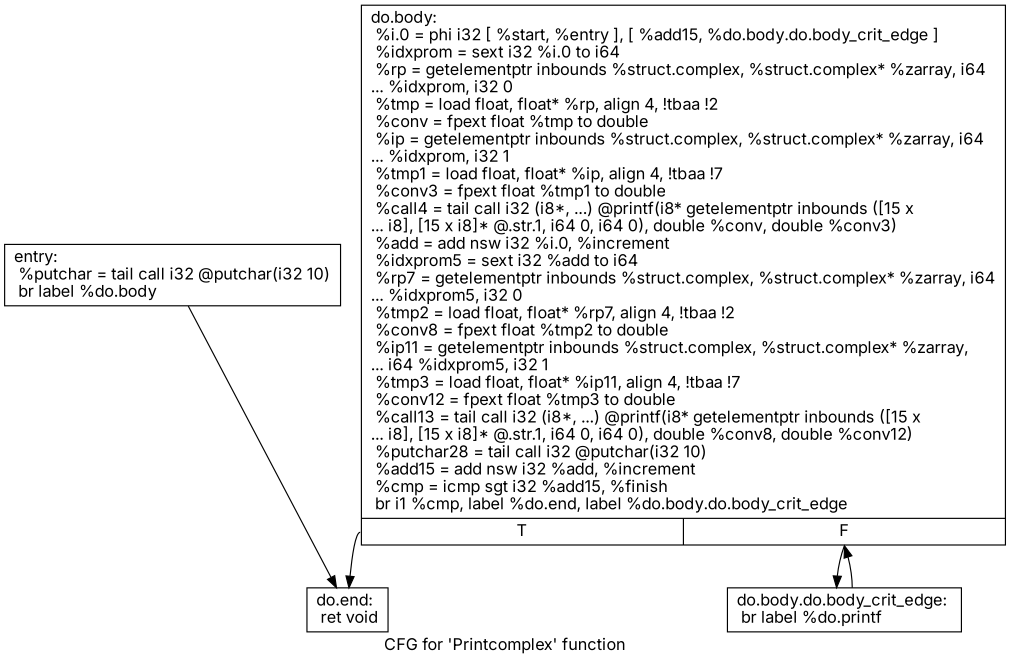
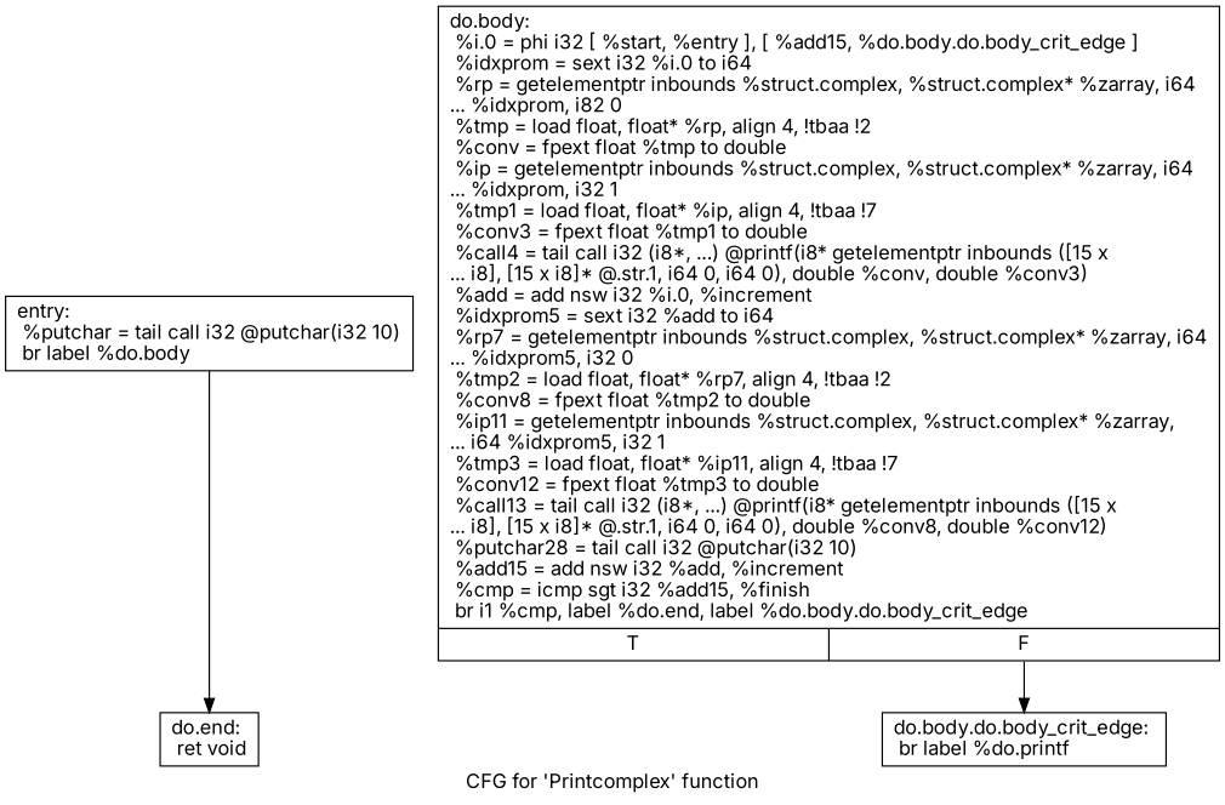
  digraph {
    fontname=Inter
    label="CFG for 'Printcomplex' function"
    node [fontname=Inter shape=record]
    edge [fontname=Inter]
    n1 [label="{entry:\l  %putchar = tail call i32 @putchar(i32 10)\l  br label %do.body\l}"]
    n2 [label="{do.end:                                           \l  ret void\l}"]
-   n3 [label="{do.body:                                          \l  %i.0 = phi i32 [ %start, %entry ], [ %add15, %do.body.do.body_crit_edge ]\l  %idxprom = sext i32 %i.0 to i64\l  %rp = getelementptr inbounds %struct.complex, %struct.complex* %zarray, i64\l... %idxprom, i32 0\l  %tmp = load float, float* %rp, align 4, !tbaa !2\l  %conv = fpext float %tmp to double\l  %ip = getelementptr inbounds %struct.complex, %struct.complex* %zarray, i64\l... %idxprom, i32 1\l  %tmp1 = load float, float* %ip, align 4, !tbaa !7\l  %conv3 = fpext float %tmp1 to double\l  %call4 = tail call i32 (i8*, ...) @printf(i8* getelementptr inbounds ([15 x\l... i8], [15 x i8]* @.str.1, i64 0, i64 0), double %conv, double %conv3)\l  %add = add nsw i32 %i.0, %increment\l  %idxprom5 = sext i32 %add to i64\l  %rp7 = getelementptr inbounds %struct.complex, %struct.complex* %zarray, i64\l... %idxprom5, i32 0\l  %tmp2 = load float, float* %rp7, align 4, !tbaa !2\l  %conv8 = fpext float %tmp2 to double\l  %ip11 = getelementptr inbounds %struct.complex, %struct.complex* %zarray,\l... i64 %idxprom5, i32 1\l  %tmp3 = load float, float* %ip11, align 4, !tbaa !7\l  %conv12 = fpext float %tmp3 to double\l  %call13 = tail call i32 (i8*, ...) @printf(i8* getelementptr inbounds ([15 x\l... i8], [15 x i8]* @.str.1, i64 0, i64 0), double %conv8, double %conv12)\l  %putchar28 = tail call i32 @putchar(i32 10)\l  %add15 = add nsw i32 %add, %increment\l  %cmp = icmp sgt i32 %add15, %finish\l  br i1 %cmp, label %do.end, label %do.body.do.body_crit_edge\l|{<s0>T|<s1>F}}"]
+   n3 [label="{do.body:                                          \l  %i.0 = phi i32 [ %start, %entry ], [ %add15, %do.body.do.body_crit_edge ]\l  %idxprom = sext i32 %i.0 to i64\l  %rp = getelementptr inbounds %struct.complex, %struct.complex* %zarray, i64\l... %idxprom, i82 0\l  %tmp = load float, float* %rp, align 4, !tbaa !2\l  %conv = fpext float %tmp to double\l  %ip = getelementptr inbounds %struct.complex, %struct.complex* %zarray, i64\l... %idxprom, i32 1\l  %tmp1 = load float, float* %ip, align 4, !tbaa !7\l  %conv3 = fpext float %tmp1 to double\l  %call4 = tail call i32 (i8*, ...) @printf(i8* getelementptr inbounds ([15 x\l... i8], [15 x i8]* @.str.1, i64 0, i64 0), double %conv, double %conv3)\l  %add = add nsw i32 %i.0, %increment\l  %idxprom5 = sext i32 %add to i64\l  %rp7 = getelementptr inbounds %struct.complex, %struct.complex* %zarray, i64\l... %idxprom5, i32 0\l  %tmp2 = load float, float* %rp7, align 4, !tbaa !2\l  %conv8 = fpext float %tmp2 to double\l  %ip11 = getelementptr inbounds %struct.complex, %struct.complex* %zarray,\l... i64 %idxprom5, i32 1\l  %tmp3 = load float, float* %ip11, align 4, !tbaa !7\l  %conv12 = fpext float %tmp3 to double\l  %call13 = tail call i32 (i8*, ...) @printf(i8* getelementptr inbounds ([15 x\l... i8], [15 x i8]* @.str.1, i64 0, i64 0), double %conv8, double %conv12)\l  %putchar28 = tail call i32 @putchar(i32 10)\l  %add15 = add nsw i32 %add, %increment\l  %cmp = icmp sgt i32 %add15, %finish\l  br i1 %cmp, label %do.end, label %do.body.do.body_crit_edge\l|{<s0>T|<s1>F}}"]
    n4 [label="{do.body.do.body_crit_edge:                        \l  br label %do.printf\l}"]
    n1 -> n2
-   n3 -> n2 [tailport=s0]
    n3 -> n4 [tailport=s1]
-   n4 -> n3
  }
